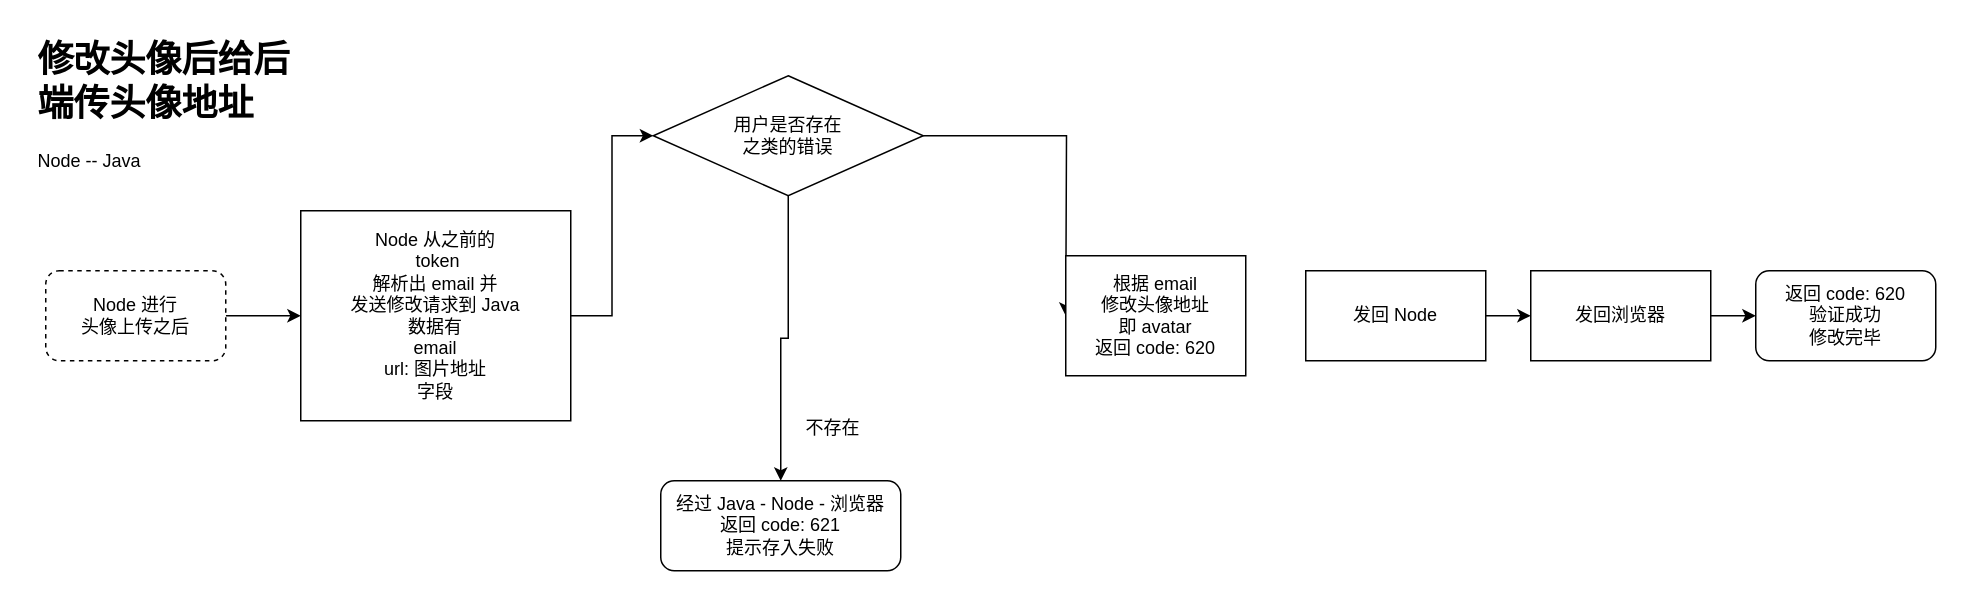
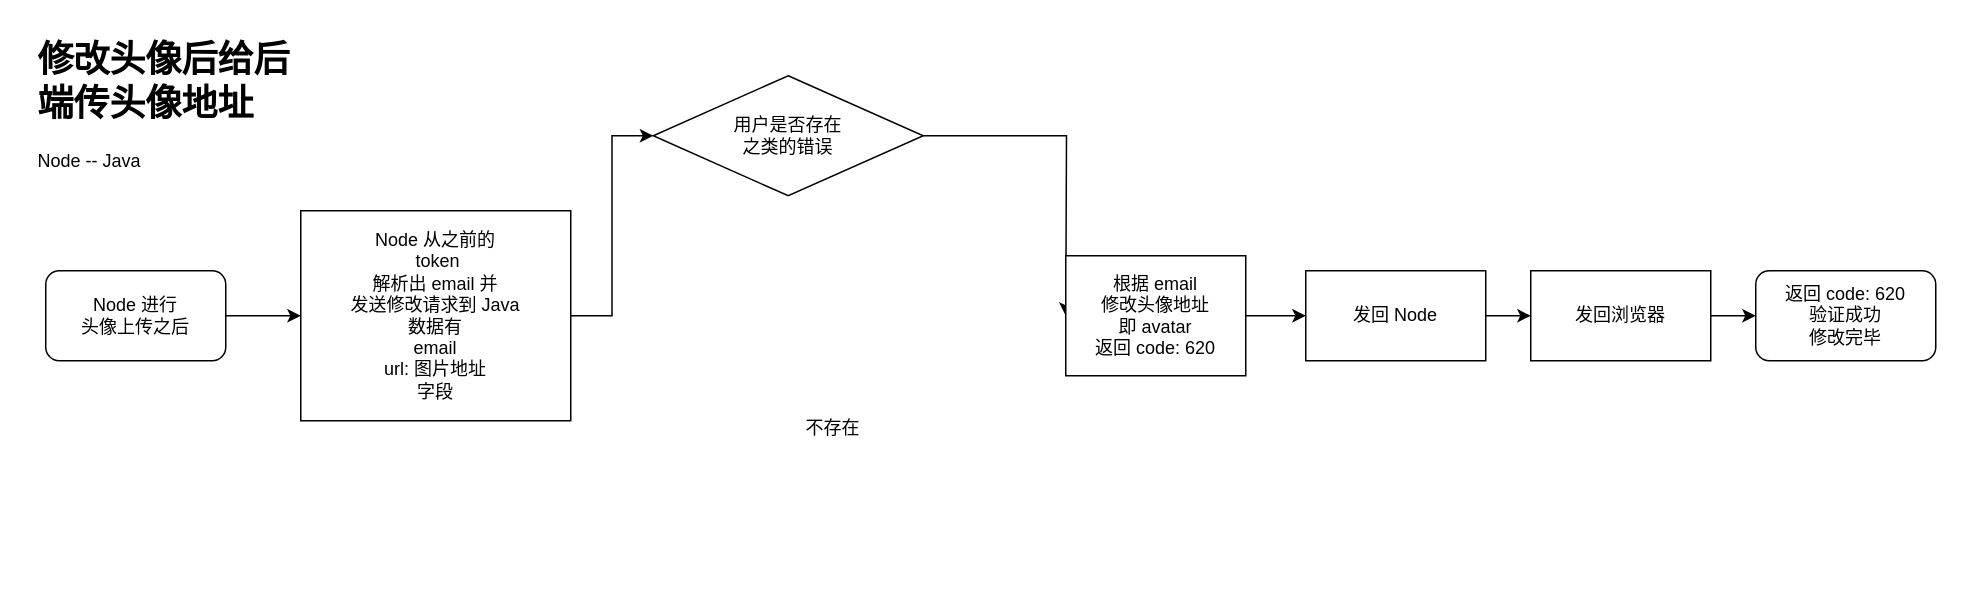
  <mxCell id="0" />
  <mxCell id="1" parent="0" />
  <mxCell id="2" value="&lt;h1&gt;修改头像后给后端传头像地址&lt;/h1&gt;&lt;p&gt;Node -- Java&lt;/p&gt;&lt;p&gt;&lt;br&gt;&lt;/p&gt;" style="text;html=1;strokeColor=none;fillColor=none;spacing=5;spacingTop=-20;whiteSpace=wrap;overflow=hidden;rounded=0;" parent="1" vertex="1"><mxGeometry x="20" y="20" width="190" height="100" as="geometry" /></mxCell>
  <mxCell id="3" style="edgeStyle=orthogonalEdgeStyle;rounded=0;orthogonalLoop=1;jettySize=auto;html=1;entryX=0;entryY=0.5;entryDx=0;entryDy=0;" parent="1" source="4" target="6" edge="1"><mxGeometry relative="1" as="geometry"><mxPoint x="180" y="210" as="targetPoint" /></mxGeometry></mxCell>
- <mxCell id="4" value="Node 进行&lt;br&gt;头像上传之后" style="rounded=1;whiteSpace=wrap;html=1;dashed=1;" parent="1" vertex="1"><mxGeometry x="30" y="180" width="120" height="60" as="geometry" /></mxCell>
+ <mxCell id="4" value="Node 进行&lt;br&gt;头像上传之后" style="rounded=1;whiteSpace=wrap;html=1;" parent="1" vertex="1"><mxGeometry x="30" y="180" width="120" height="60" as="geometry" /></mxCell>
  <mxCell id="5" style="edgeStyle=orthogonalEdgeStyle;rounded=0;orthogonalLoop=1;jettySize=auto;html=1;entryX=0;entryY=0.5;entryDx=0;entryDy=0;" parent="1" source="6" target="9" edge="1"><mxGeometry relative="1" as="geometry" /></mxCell>
  <mxCell id="6" value="Node 从之前的&lt;br&gt;&amp;nbsp;token &lt;br&gt;解析出 email 并&lt;br&gt;发送修改请求到 Java&lt;br&gt;数据有 &lt;br&gt;email&lt;br&gt;url: 图片地址&lt;br&gt;字段" style="rounded=0;whiteSpace=wrap;html=1;" parent="1" vertex="1"><mxGeometry x="200" y="140" width="180" height="140" as="geometry" /></mxCell>
- <mxCell id="7" style="edgeStyle=orthogonalEdgeStyle;rounded=0;orthogonalLoop=1;jettySize=auto;html=1;entryX=0.5;entryY=0;entryDx=0;entryDy=0;" parent="1" source="9" target="11" edge="1"><mxGeometry relative="1" as="geometry"><mxPoint x="1040" y="330" as="targetPoint" /><Array as="points" /></mxGeometry></mxCell>
  <mxCell id="8" style="edgeStyle=orthogonalEdgeStyle;rounded=0;orthogonalLoop=1;jettySize=auto;html=1;entryX=0;entryY=0.5;entryDx=0;entryDy=0;" parent="1" source="9" edge="1"><mxGeometry relative="1" as="geometry"><mxPoint x="710" y="210" as="targetPoint" /></mxGeometry></mxCell>
  <mxCell id="9" value="用户是否存在&lt;br&gt;之类的错误" style="rhombus;whiteSpace=wrap;html=1;" parent="1" vertex="1"><mxGeometry x="435" y="50" width="180" height="80" as="geometry" /></mxCell>
  <mxCell id="10" value="不存在" style="text;html=1;strokeColor=none;fillColor=none;align=center;verticalAlign=middle;whiteSpace=wrap;rounded=0;" parent="1" vertex="1"><mxGeometry x="520" y="270" width="70" height="30" as="geometry" /></mxCell>
- <mxCell id="11" value="经过 Java - Node - 浏览器&lt;br&gt;返回 code: 621&lt;br&gt;提示存入失败" style="rounded=1;whiteSpace=wrap;html=1;" parent="1" vertex="1"><mxGeometry x="440" y="320" width="160" height="60" as="geometry" /></mxCell>
+ <mxCell id="12" style="edgeStyle=orthogonalEdgeStyle;rounded=0;orthogonalLoop=1;jettySize=auto;html=1;entryX=0;entryY=0.5;entryDx=0;entryDy=0;" parent="1" source="13" target="15" edge="1"><mxGeometry relative="1" as="geometry" /></mxCell>
  <mxCell id="13" value="根据 email&lt;br&gt;修改头像地址&lt;br&gt;即 avatar&lt;br&gt;返回 code: 620" style="rounded=0;whiteSpace=wrap;html=1;" parent="1" vertex="1"><mxGeometry x="710" y="170" width="120" height="80" as="geometry" /></mxCell>
  <mxCell id="14" style="edgeStyle=orthogonalEdgeStyle;rounded=0;orthogonalLoop=1;jettySize=auto;html=1;entryX=0;entryY=0.5;entryDx=0;entryDy=0;" parent="1" source="15" target="17" edge="1"><mxGeometry relative="1" as="geometry" /></mxCell>
  <mxCell id="15" value="发回 Node" style="rounded=0;whiteSpace=wrap;html=1;" parent="1" vertex="1"><mxGeometry x="870" y="180" width="120" height="60" as="geometry" /></mxCell>
  <mxCell id="16" style="edgeStyle=orthogonalEdgeStyle;rounded=0;orthogonalLoop=1;jettySize=auto;html=1;entryX=0;entryY=0.5;entryDx=0;entryDy=0;" parent="1" source="17" target="18" edge="1"><mxGeometry relative="1" as="geometry" /></mxCell>
  <mxCell id="17" value="发回浏览器" style="rounded=0;whiteSpace=wrap;html=1;" parent="1" vertex="1"><mxGeometry x="1020" y="180" width="120" height="60" as="geometry" /></mxCell>
  <mxCell id="18" value="返回 code: 620&lt;br&gt;验证成功&lt;br&gt;修改完毕" style="rounded=1;whiteSpace=wrap;html=1;" parent="1" vertex="1"><mxGeometry x="1170" y="180" width="120" height="60" as="geometry" /></mxCell>
  <mxCell id="19" style="edgeStyle=orthogonalEdgeStyle;rounded=0;orthogonalLoop=1;jettySize=auto;html=1;exitX=0.5;exitY=1;exitDx=0;exitDy=0;" parent="1" source="6" target="6" edge="1"><mxGeometry relative="1" as="geometry" /></mxCell>
